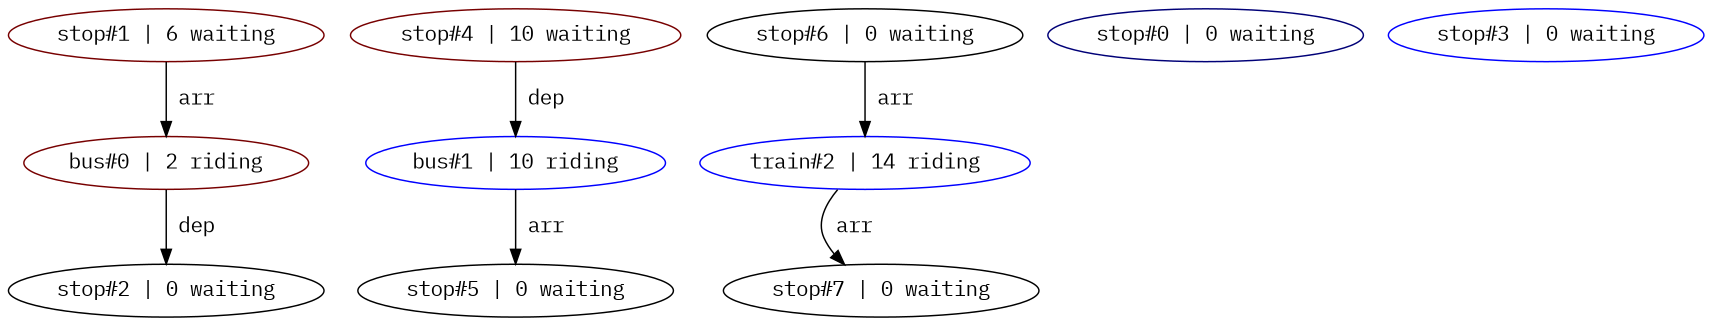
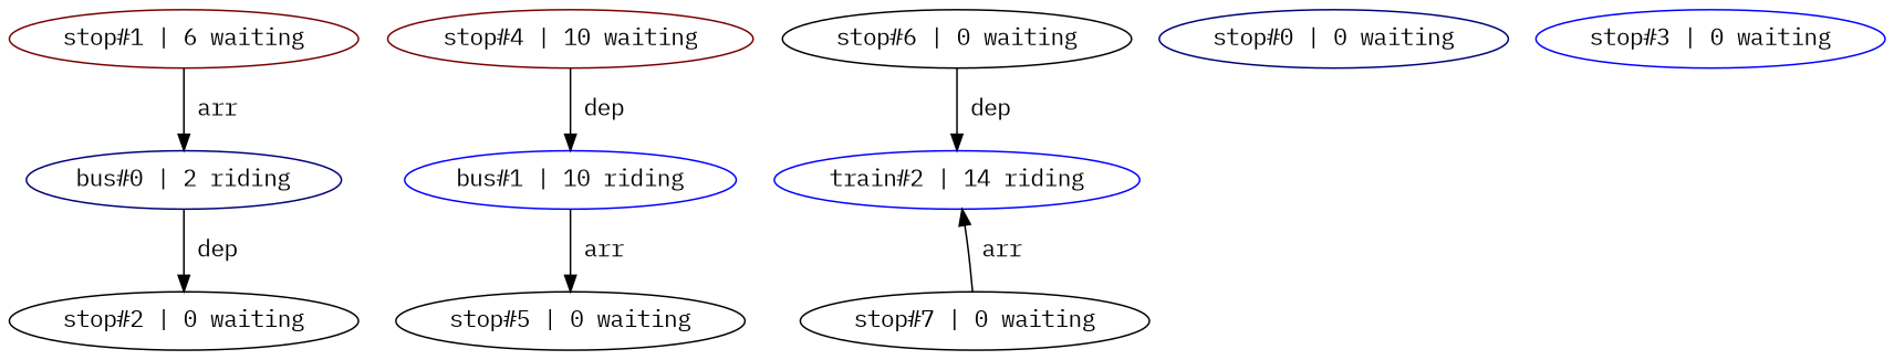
  digraph {
    fontname="IBM Plex Mono"
    node [color="#000000" fontname="IBM Plex Mono"]
    edge [fontname="IBM Plex Mono"]
-   n1 [color="#770000" label="bus#0 | 2 riding"]
+   n1 [color="#000077" label="bus#0 | 2 riding"]
    n2 [label="stop#2 | 0 waiting"]
    n3 [color="#0000FF" label="bus#1 | 10 riding"]
    n4 [label="stop#5 | 0 waiting"]
    n5 [color="#0000FF" label="train#2 | 14 riding"]
    n6 [label="stop#7 | 0 waiting"]
    n7 [color="#000077" label="stop#0 | 0 waiting"]
    n8 [color="#0000FF" label="stop#3 | 0 waiting"]
    n9 [label="stop#6 | 0 waiting"]
    n10 [color="#770000" label="stop#1 | 6 waiting"]
    n11 [color="#770000" label="stop#4 | 10 waiting"]
    n1 -> n2 [label=" dep"]
    n3 -> n4 [label=" arr"]
-   n5 -> n6 [label=" arr"]
-   n9 -> n5 [label=" arr"]
+   n6 -> n5 [label=" arr"]
+   n9 -> n5 [label=" dep"]
    n10 -> n1 [label=" arr"]
    n11 -> n3 [label=" dep"]
  }
